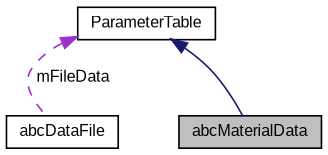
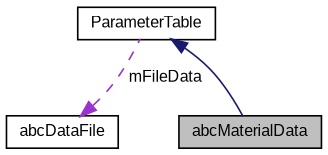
  digraph {
    fontname="Liberation Sans"
    node [color=black fillcolor=white fontname="Liberation Sans" fontsize=10 shape=record style=filled]
    edge [dir=back fontname="Liberation Sans" fontsize=10 labelfontname=Helvetica labelfontsize=10]
    n1 [fillcolor=grey75 fontcolor=black height=0.2 label=abcMaterialData width=0.4]
    n2 [height=0.2 label=abcDataFile width=0.4]
    n3 [height=0.2 label=ParameterTable width=0.4]
    n3 -> n1 [color=midnightblue style=solid]
-   n3 -> n2 [color=darkorchid3 label=" mFileData" style=dashed]
+   n2 -> n3 [color=darkorchid3 label=" mFileData" style=dashed]
  }
